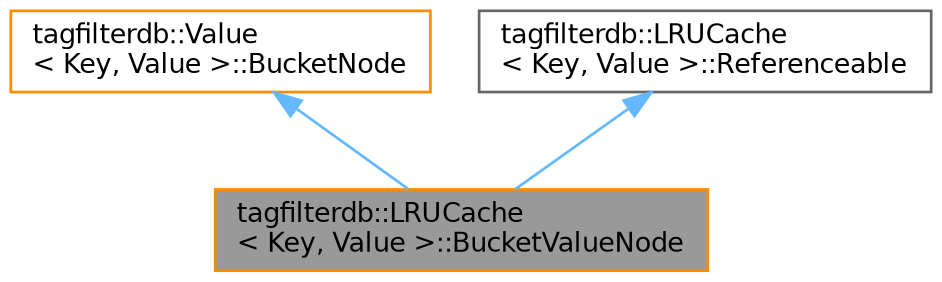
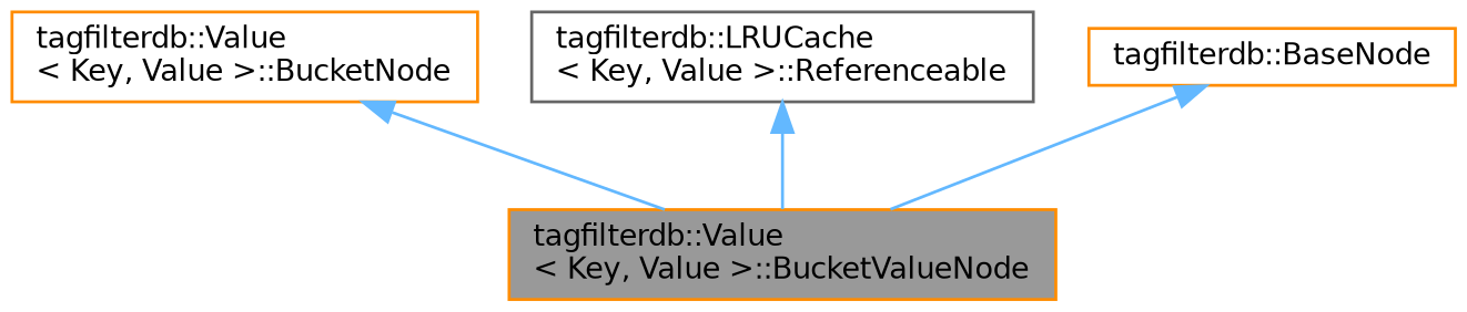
  digraph {
    rankdir=TB
    node [color=darkorange fillcolor=white fontname=Helvetica fontsize=10 shape=box style=filled]
    edge [color=steelblue1 dir=back fontname=Helvetica fontsize=10 labelfontname=Helvetica labelfontsize=10 style=solid]
-   n1 [fillcolor=grey60 fontcolor=black height=0.2 label="tagfilterdb::LRUCache\l\< Key, Value \>::BucketValueNode" width=0.4]
+   n1 [fillcolor=grey60 fontcolor=black height=0.2 label="tagfilterdb::Value\l\< Key, Value \>::BucketValueNode" width=0.4]
    n2 [height=0.2 label="tagfilterdb::Value\l\< Key, Value \>::BucketNode" width=0.4]
    n3 [color=gray40 height=0.2 label="tagfilterdb::LRUCache\l\< Key, Value \>::Referenceable" width=0.4]
+   n4 [height=0.2 label="tagfilterdb::BaseNode" width=0.4]
    n2 -> n1
    n3 -> n1
+   n4 -> n1
  }
